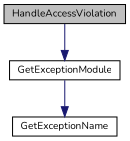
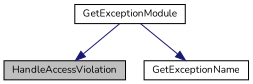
  digraph {
    fontname=Nunito
    rankdir=TB
    node [color=black fillcolor=white fontname=Nunito fontsize=10 shape=record style=filled]
    edge [color=midnightblue fontname=Nunito fontsize=10 labelfontname=Helvetica labelfontsize=10 style=solid]
    n1 [fillcolor=grey75 fontcolor=black height=0.2 label=HandleAccessViolation width=0.4]
    n2 [height=0.2 label=GetExceptionModule width=0.4]
    n3 [height=0.2 label=GetExceptionName width=0.4]
-   n1 -> n2
+   n2 -> n1
    n2 -> n3
  }
